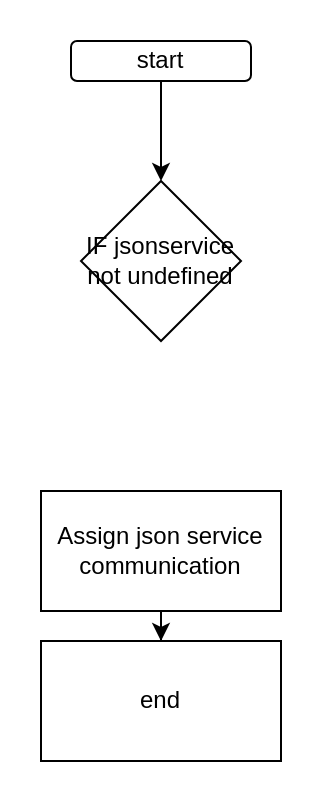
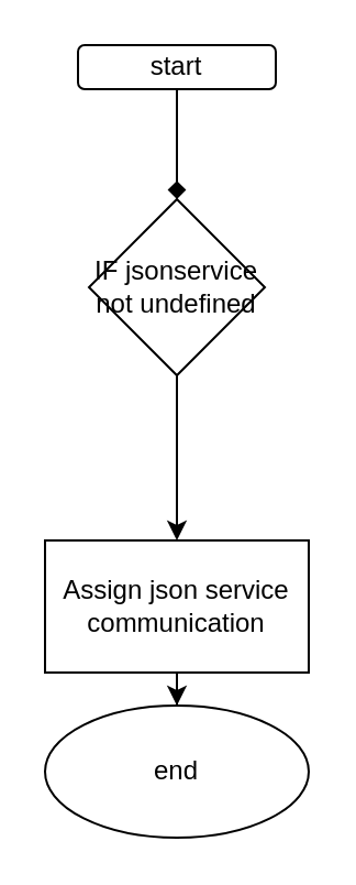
  <mxCell id="0" />
  <mxCell id="1" parent="0" />
- <mxCell id="2" value="" style="edgeStyle=orthogonalEdgeStyle;rounded=0;orthogonalLoop=1;jettySize=auto;html=1;" edge="1" parent="1" source="3" target="5"><mxGeometry relative="1" as="geometry" /></mxCell>
+ <mxCell id="2" value="" style="edgeStyle=orthogonalEdgeStyle;rounded=0;orthogonalLoop=1;jettySize=auto;html=1;endArrow=diamond;" edge="1" parent="1" source="3" target="5"><mxGeometry relative="1" as="geometry" /></mxCell>
  <mxCell id="3" value="start" style="rounded=1;whiteSpace=wrap;html=1;" parent="1" vertex="1"><mxGeometry x="35" y="20" width="90" height="20" as="geometry" /></mxCell>
+ <mxCell id="4" value="" style="edgeStyle=orthogonalEdgeStyle;rounded=0;orthogonalLoop=1;jettySize=auto;html=1;" edge="1" parent="1" source="5" target="7"><mxGeometry relative="1" as="geometry" /></mxCell>
  <mxCell id="5" value="IF jsonservice not undefined" style="rhombus;whiteSpace=wrap;html=1;" vertex="1" parent="1"><mxGeometry x="40" y="90" width="80" height="80" as="geometry" /></mxCell>
  <mxCell id="6" value="" style="edgeStyle=orthogonalEdgeStyle;rounded=0;orthogonalLoop=1;jettySize=auto;html=1;" edge="1" parent="1" source="7" target="8"><mxGeometry relative="1" as="geometry" /></mxCell>
  <mxCell id="7" value="Assign json service communication" style="whiteSpace=wrap;html=1;" vertex="1" parent="1"><mxGeometry x="20" y="245" width="120" height="60" as="geometry" /></mxCell>
- <mxCell id="8" value="end" style="whiteSpace=wrap;html=1;rounded=0;" vertex="1" parent="1"><mxGeometry x="20" y="320" width="120" height="60" as="geometry" /></mxCell>
+ <mxCell id="8" value="end" style="ellipse;whiteSpace=wrap;html=1;" vertex="1" parent="1"><mxGeometry x="20" y="320" width="120" height="60" as="geometry" /></mxCell>
